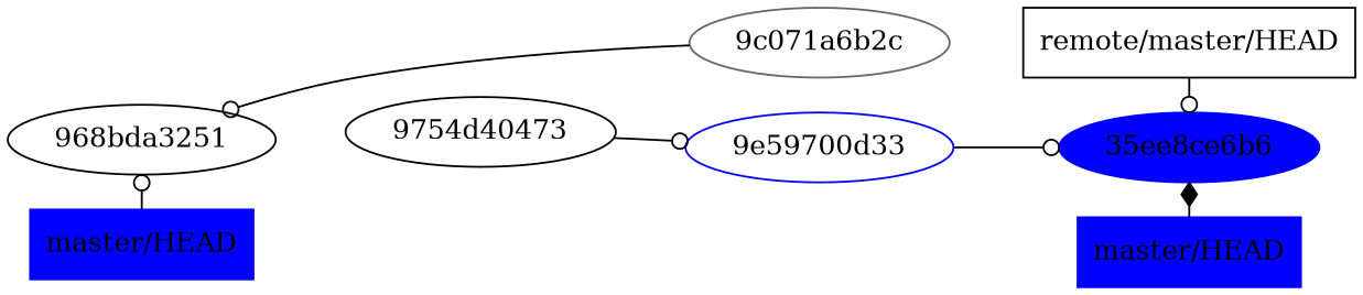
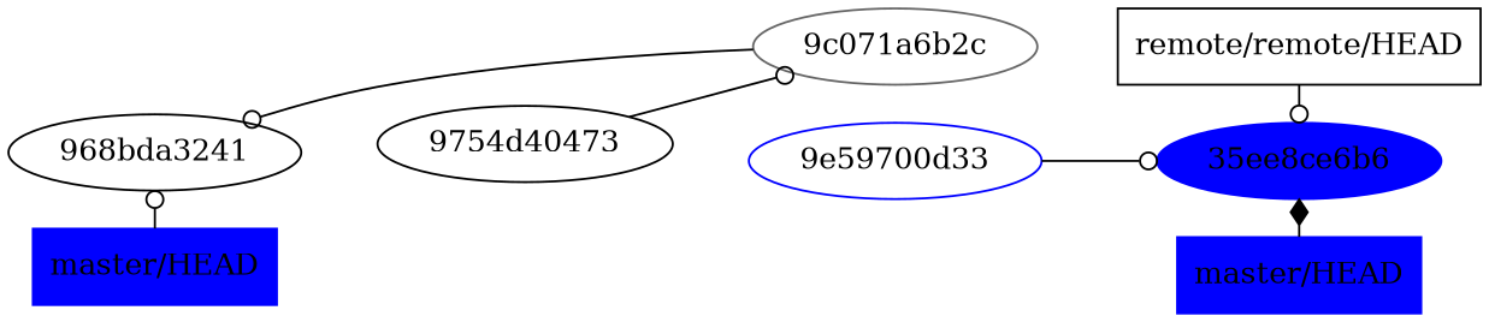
  digraph {
    rankdir=LR
    node [color=blue]
    edge [arrowhead=odot]
-   "968bda3251" [color=black]
+   "968bda3251" [color=black label="968bda3241"]
    n2 [label="master/HEAD" shape=box style=filled]
    "9754d40473" [color=black]
    inviso [style=invis color=""]
-   "remote/master/HEAD" [color=black shape=box]
+   "remote/master/HEAD" [color=black shape=box label="remote/remote/HEAD"]
    "35ee8ce6b6" [style=filled]
    n7 [label="master/HEAD" shape=box style=filled]
    "9e59700d33"
    n9 [color=gray40 label="9c071a6b2c"]
    subgraph sub_1 {
      rank=same
      "968bda3251"
      n2
    }
    subgraph sub_2 {
      rank=same
      "9754d40473"
      inviso
    }
    subgraph sub_3 {
      rank=same
      "remote/master/HEAD"
      "35ee8ce6b6"
      n7
    }
    "968bda3251" -> inviso [style=invis arrowhead=""]
    n2 -> "968bda3251" [weight=0]
    "9754d40473" -> inviso [style=invis arrowhead=""]
-   "9754d40473" -> "9e59700d33"
+   "9754d40473" -> n9
    "remote/master/HEAD" -> "35ee8ce6b6"
    n7 -> "35ee8ce6b6" [arrowhead=diamond weight=0]
    "9e59700d33" -> "35ee8ce6b6"
    n9 -> "968bda3251"
  }
